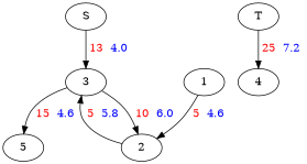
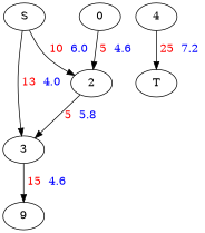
  digraph {
    S
    3
-   1
+   1 [label=0]
    2
-   5
+   5 [label=9]
    4
    T
    S -> 3 [label=<<font color="red"> 13 </font><font color="blue"> 4.0 </font>>]
-   3 -> 2 [label=<<font color="red"> 10 </font><font color="blue"> 6.0 </font>>]
+   S -> 2 [label=<<font color="red"> 10 </font><font color="blue"> 6.0 </font>>]
    3 -> 5 [label=<<font color="red"> 15 </font><font color="blue"> 4.6 </font>>]
    1 -> 2 [label=<<font color="red"> 5 </font><font color="blue"> 4.6 </font>>]
    2 -> 3 [label=<<font color="red"> 5 </font><font color="blue"> 5.8 </font>>]
-   T -> 4 [label=<<font color="red"> 25 </font><font color="blue"> 7.2 </font>>]
+   4 -> T [label=<<font color="red"> 25 </font><font color="blue"> 7.2 </font>>]
  }
